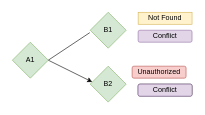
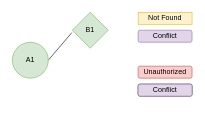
  <mxCell id="0" />
  <mxCell id="1" parent="0" />
  <mxCell id="2" value="Not Found" style="whiteSpace=wrap;html=1;fillColor=#fff2cc;strokeColor=#d6b656;rounded=0;" parent="1" vertex="1"><mxGeometry x="230" y="20" width="90" height="20" as="geometry" /></mxCell>
- <mxCell id="3" style="rounded=0;orthogonalLoop=1;jettySize=auto;html=1;exitX=1;exitY=0.5;exitDx=0;exitDy=0;entryX=0.055;entryY=0.438;entryDx=0;entryDy=0;entryPerimeter=0;" parent="1" source="5" target="7" edge="1"><mxGeometry relative="1" as="geometry" /></mxCell>
  <mxCell id="4" style="edgeStyle=none;rounded=0;orthogonalLoop=1;jettySize=auto;html=1;exitX=1;exitY=0.5;exitDx=0;exitDy=0;entryX=-0.012;entryY=0.567;entryDx=0;entryDy=0;entryPerimeter=0;endArrow=none;" parent="1" source="5" target="6" edge="1"><mxGeometry relative="1" as="geometry" /></mxCell>
- <mxCell id="5" value="A1" style="rhombus;whiteSpace=wrap;html=1;fillColor=#d5e8d4;strokeColor=#82b366;" parent="1" vertex="1"><mxGeometry x="20" y="70" width="60" height="60" as="geometry" /></mxCell>
- <mxCell id="6" value="B1" style="rhombus;whiteSpace=wrap;html=1;fillColor=#d5e8d4;strokeColor=#82b366;" parent="1" vertex="1"><mxGeometry x="150" y="20" width="60" height="60" as="geometry" /></mxCell>
- <mxCell id="7" value="B2" style="rhombus;whiteSpace=wrap;html=1;fillColor=#d5e8d4;strokeColor=#82b366;" parent="1" vertex="1"><mxGeometry x="150" y="110" width="60" height="60" as="geometry" /></mxCell>
+ <mxCell id="5" value="A1" style="ellipse;whiteSpace=wrap;html=1;fillColor=#d5e8d4;strokeColor=#82b366;" parent="1" vertex="1"><mxGeometry x="20" y="70" width="60" height="60" as="geometry" /></mxCell>
+ <mxCell id="6" value="B1" style="rhombus;whiteSpace=wrap;html=1;fillColor=#d5e8d4;strokeColor=#82b366;" parent="1" vertex="1"><mxGeometry x="120" y="20" width="60" height="60" as="geometry" /></mxCell>
  <mxCell id="8" value="&lt;div&gt;Conflict&lt;/div&gt;" style="rounded=1;whiteSpace=wrap;html=1;fillColor=#e1d5e7;strokeColor=#9673a6;" parent="1" vertex="1"><mxGeometry x="230" y="50" width="90" height="20" as="geometry" /></mxCell>
  <mxCell id="9" value="&lt;div&gt;Conflict&lt;/div&gt;" style="rounded=1;whiteSpace=wrap;html=1;" parent="1" vertex="1"><mxGeometry x="230" y="140" width="90" height="20" as="geometry" /></mxCell>
- <mxCell id="10" value="Unauthorized" style="rounded=1;whiteSpace=wrap;html=1;fillColor=#f8cecc;strokeColor=#b85450;" parent="1" vertex="1"><mxGeometry x="220" y="110" width="90" height="20" as="geometry" /></mxCell>
+ <mxCell id="10" value="Unauthorized" style="rounded=1;whiteSpace=wrap;html=1;fillColor=#f8cecc;strokeColor=#b85450;" parent="1" vertex="1"><mxGeometry x="230" y="110" width="90" height="20" as="geometry" /></mxCell>
  <mxCell id="11" value="&lt;div&gt;Conflict&lt;/div&gt;" style="rounded=1;whiteSpace=wrap;html=1;fillColor=#e1d5e7;strokeColor=#9673a6;" parent="1" vertex="1"><mxGeometry x="230" y="140" width="90" height="20" as="geometry" /></mxCell>
